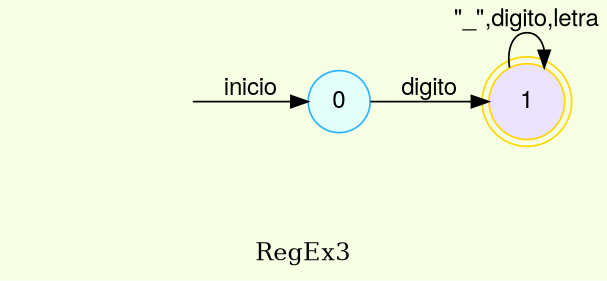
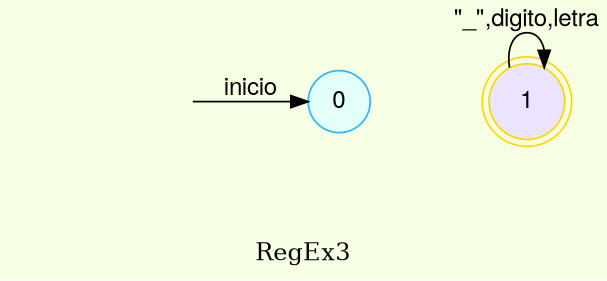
  digraph {
    bgcolor="#F6FFE3"
    label=RegEx3
    rankdir=LR
    node [color="#2CB5FF" fillcolor="#E3FFFA" fontname="Helvetica,Arial,sans-serif" shape=circle style=filled]
    edge [fontname="Helvetica,Arial,sans-serif"]
    1 [color=gold fillcolor="#EBE3FF" shape=doublecircle]
    flechainicio [style=invis]
    0
    1 -> 1 [label="\"_\",digito,letra"]
    flechainicio -> 0 [label=inicio]
-   0 -> 1 [label=digito]
  }
